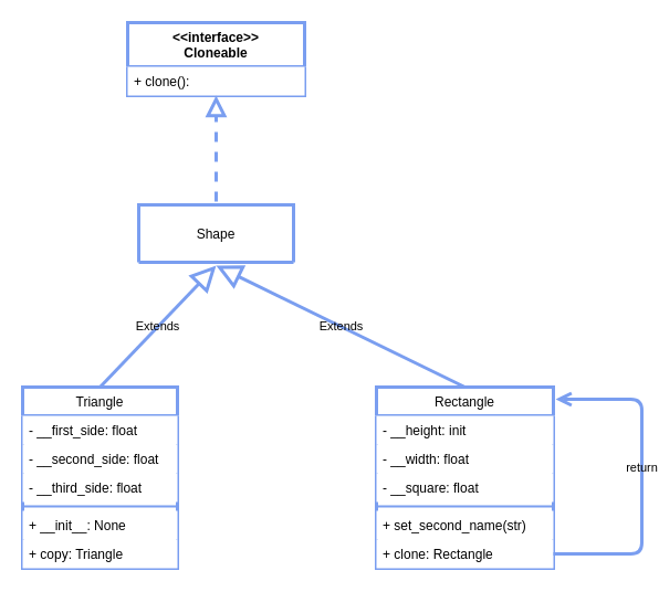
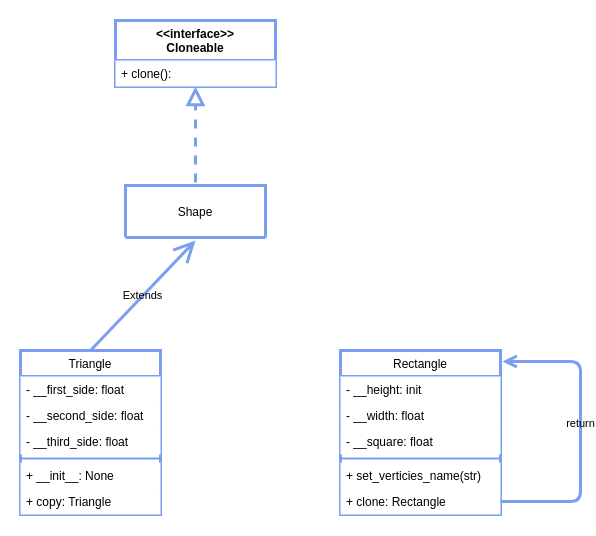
  <mxCell id="0" />
  <mxCell id="1" parent="0" />
  <mxCell id="2" value="&lt;&lt;interface&gt;&gt;&#10;Cloneable" style="swimlane;fontStyle=1;align=center;verticalAlign=top;childLayout=stackLayout;horizontal=1;startSize=40;horizontalStack=0;resizeParent=1;resizeParentMax=0;resizeLast=0;collapsible=1;marginBottom=0;strokeColor=#7A9EF0;fillColor=#FFFFFF;gradientColor=none;fontColor=#000000;strokeWidth=3;" vertex="1" parent="1"><mxGeometry x="115" y="20" width="160" height="66" as="geometry" /></mxCell>
  <mxCell id="3" value="+ clone(): " style="text;strokeColor=none;align=left;verticalAlign=top;spacingLeft=4;spacingRight=4;overflow=hidden;rotatable=0;points=[[0,0.5],[1,0.5]];portConstraint=eastwest;fontColor=#000000;fillColor=#FFFFFF;strokeWidth=3;" vertex="1" parent="2"><mxGeometry y="40" width="160" height="26" as="geometry" /></mxCell>
  <mxCell id="4" value="" style="endArrow=block;dashed=1;endFill=0;endSize=12;html=1;fontColor=#000000;entryX=0.5;entryY=1;entryDx=0;entryDy=0;exitX=0.5;exitY=0;exitDx=0;exitDy=0;spacingTop=7;strokeColor=#7A9EF0;strokeWidth=3;" edge="1" parent="1" source="5" target="2"><mxGeometry width="160" relative="1" as="geometry"><mxPoint x="30" y="290" as="sourcePoint" /><mxPoint x="190" y="290" as="targetPoint" /></mxGeometry></mxCell>
  <mxCell id="5" value="Shape" style="swimlane;fontStyle=0;childLayout=stackLayout;horizontal=1;startSize=52;horizontalStack=0;resizeParent=1;resizeParentMax=0;resizeLast=0;collapsible=1;marginBottom=0;strokeColor=#7A9EF0;fillColor=#FFFFFF;fontColor=#000000;strokeWidth=3;perimeterSpacing=3;" vertex="1" parent="1"><mxGeometry x="125" y="185" width="140" height="52" as="geometry" /></mxCell>
  <mxCell id="6" value="Triangle" style="swimlane;fontStyle=0;childLayout=stackLayout;horizontal=1;startSize=26;horizontalStack=0;resizeParent=1;resizeParentMax=0;resizeLast=0;collapsible=1;marginBottom=0;strokeColor=#7A9EF0;strokeWidth=3;fillColor=#FFFFFF;fontColor=#000000;" vertex="1" parent="1"><mxGeometry x="20" y="350" width="140" height="164" as="geometry" /></mxCell>
  <mxCell id="7" value="- __first_side: float" style="text;strokeColor=none;align=left;verticalAlign=top;spacingLeft=4;spacingRight=4;overflow=hidden;rotatable=0;points=[[0,0.5],[1,0.5]];portConstraint=eastwest;fillColor=#FFFFFF;fontColor=#000000;" vertex="1" parent="6"><mxGeometry y="26" width="140" height="26" as="geometry" /></mxCell>
  <mxCell id="8" value="- __second_side: float" style="text;strokeColor=none;align=left;verticalAlign=top;spacingLeft=4;spacingRight=4;overflow=hidden;rotatable=0;points=[[0,0.5],[1,0.5]];portConstraint=eastwest;fillColor=#FFFFFF;fontColor=#000000;" vertex="1" parent="6"><mxGeometry y="52" width="140" height="26" as="geometry" /></mxCell>
  <mxCell id="9" value="- __third_side: float" style="text;align=left;verticalAlign=top;spacingLeft=4;spacingRight=4;overflow=hidden;rotatable=0;points=[[0,0.5],[1,0.5]];portConstraint=eastwest;fillColor=#FFFFFF;fontColor=#000000;" vertex="1" parent="6"><mxGeometry y="78" width="140" height="26" as="geometry" /></mxCell>
  <mxCell id="10" value="" style="line;strokeWidth=2;align=left;verticalAlign=middle;spacingTop=-1;spacingLeft=3;spacingRight=3;rotatable=0;labelPosition=right;points=[];portConstraint=eastwest;rounded=0;strokeColor=#7A9EF0;" vertex="1" parent="6"><mxGeometry y="104" width="140" height="8" as="geometry" /></mxCell>
  <mxCell id="11" value="+ __init__: None" style="text;align=left;verticalAlign=top;spacingLeft=4;spacingRight=4;overflow=hidden;rotatable=0;points=[[0,0.5],[1,0.5]];portConstraint=eastwest;fontColor=#000000;fillColor=#FFFFFF;rounded=0;strokeWidth=1;" vertex="1" parent="6"><mxGeometry y="112" width="140" height="26" as="geometry" /></mxCell>
  <mxCell id="12" value="+ copy: Triangle" style="text;align=left;verticalAlign=top;spacingLeft=4;spacingRight=4;overflow=hidden;rotatable=0;points=[[0,0.5],[1,0.5]];portConstraint=eastwest;rounded=0;fontColor=#000000;fillColor=#FFFFFF;strokeWidth=1;" vertex="1" parent="6"><mxGeometry y="138" width="140" height="26" as="geometry" /></mxCell>
  <mxCell id="13" value="Rectangle" style="swimlane;fontStyle=0;childLayout=stackLayout;horizontal=1;startSize=26;horizontalStack=0;resizeParent=1;resizeParentMax=0;resizeLast=0;collapsible=1;marginBottom=0;strokeColor=#7A9EF0;strokeWidth=3;fillColor=#FFFFFF;fontColor=#000000;" vertex="1" parent="1"><mxGeometry x="340" y="350" width="160" height="164" as="geometry" /></mxCell>
  <mxCell id="14" value="- __height: init" style="text;strokeColor=none;align=left;verticalAlign=top;spacingLeft=4;spacingRight=4;overflow=hidden;rotatable=0;points=[[0,0.5],[1,0.5]];portConstraint=eastwest;fillColor=#FFFFFF;fontColor=#000000;" vertex="1" parent="13"><mxGeometry y="26" width="160" height="26" as="geometry" /></mxCell>
  <mxCell id="15" value="- __width: float" style="text;strokeColor=none;align=left;verticalAlign=top;spacingLeft=4;spacingRight=4;overflow=hidden;rotatable=0;points=[[0,0.5],[1,0.5]];portConstraint=eastwest;fillColor=#FFFFFF;fontColor=#000000;" vertex="1" parent="13"><mxGeometry y="52" width="160" height="26" as="geometry" /></mxCell>
  <mxCell id="16" value="- __square: float" style="text;strokeColor=none;align=left;verticalAlign=top;spacingLeft=4;spacingRight=4;overflow=hidden;rotatable=0;points=[[0,0.5],[1,0.5]];portConstraint=eastwest;fillColor=#FFFFFF;fontColor=#000000;" vertex="1" parent="13"><mxGeometry y="78" width="160" height="26" as="geometry" /></mxCell>
  <mxCell id="17" value="" style="line;strokeWidth=2;fillColor=none;align=left;verticalAlign=middle;spacingTop=-1;spacingLeft=3;spacingRight=3;rotatable=0;labelPosition=right;points=[];portConstraint=eastwest;rounded=0;fontColor=#000000;strokeColor=#7A9EF0;" vertex="1" parent="13"><mxGeometry y="104" width="160" height="8" as="geometry" /></mxCell>
- <mxCell id="18" value="+ set_second_name(str) " style="text;strokeColor=none;align=left;verticalAlign=top;spacingLeft=4;spacingRight=4;overflow=hidden;rotatable=0;points=[[0,0.5],[1,0.5]];portConstraint=eastwest;rounded=0;fontColor=#000000;fillColor=#FFFFFF;" vertex="1" parent="13"><mxGeometry y="112" width="160" height="26" as="geometry" /></mxCell>
+ <mxCell id="18" value="+ set_verticies_name(str) " style="text;strokeColor=none;align=left;verticalAlign=top;spacingLeft=4;spacingRight=4;overflow=hidden;rotatable=0;points=[[0,0.5],[1,0.5]];portConstraint=eastwest;rounded=0;fontColor=#000000;fillColor=#FFFFFF;" vertex="1" parent="13"><mxGeometry y="112" width="160" height="26" as="geometry" /></mxCell>
  <mxCell id="19" value="+ clone: Rectangle" style="text;strokeColor=none;align=left;verticalAlign=top;spacingLeft=4;spacingRight=4;overflow=hidden;rotatable=0;points=[[0,0.5],[1,0.5]];portConstraint=eastwest;rounded=0;fontColor=#000000;fillColor=#FFFFFF;" vertex="1" parent="13"><mxGeometry y="138" width="160" height="26" as="geometry" /></mxCell>
  <mxCell id="20" value="return" style="html=1;verticalAlign=bottom;endArrow=open;dashed=0;endSize=8;labelBackgroundColor=none;strokeColor=#7A9EF0;strokeWidth=3;fontColor=#000000;exitX=1;exitY=0.5;exitDx=0;exitDy=0;entryX=1.013;entryY=0.067;entryDx=0;entryDy=0;entryPerimeter=0;" edge="1" parent="13" source="19" target="13"><mxGeometry relative="1" as="geometry"><mxPoint x="-60" y="260" as="sourcePoint" /><mxPoint x="240" y="-20" as="targetPoint" /><Array as="points"><mxPoint x="240" y="151" /><mxPoint x="240" y="11" /></Array></mxGeometry></mxCell>
- <mxCell id="21" value="Extends" style="endArrow=block;endSize=16;endFill=0;html=1;strokeColor=#7A9EF0;strokeWidth=3;entryX=0.5;entryY=1;entryDx=0;entryDy=0;exitX=0.5;exitY=0;exitDx=0;exitDy=0;fontColor=#000000;labelBackgroundColor=none;" edge="1" parent="1" source="6" target="5"><mxGeometry width="160" relative="1" as="geometry"><mxPoint x="-130" y="280" as="sourcePoint" /><mxPoint x="30" y="280" as="targetPoint" /></mxGeometry></mxCell>
- <mxCell id="22" value="&lt;font&gt;Extends&lt;/font&gt;" style="endArrow=block;endSize=16;endFill=0;html=1;strokeColor=#7A9EF0;strokeWidth=3;entryX=0.5;entryY=1;entryDx=0;entryDy=0;exitX=0.5;exitY=0;exitDx=0;exitDy=0;labelBackgroundColor=none;fontColor=#000000;" edge="1" parent="1" source="13" target="5"><mxGeometry width="160" relative="1" as="geometry"><mxPoint x="270" y="280" as="sourcePoint" /><mxPoint x="430" y="280" as="targetPoint" /></mxGeometry></mxCell>
+ <mxCell id="21" value="Extends" style="endArrow=open;endSize=16;endFill=0;html=1;strokeColor=#7A9EF0;strokeWidth=3;entryX=0.5;entryY=1;entryDx=0;entryDy=0;exitX=0.5;exitY=0;exitDx=0;exitDy=0;fontColor=#000000;labelBackgroundColor=none;" edge="1" parent="1" source="6" target="5"><mxGeometry width="160" relative="1" as="geometry"><mxPoint x="-130" y="280" as="sourcePoint" /><mxPoint x="30" y="280" as="targetPoint" /></mxGeometry></mxCell>
